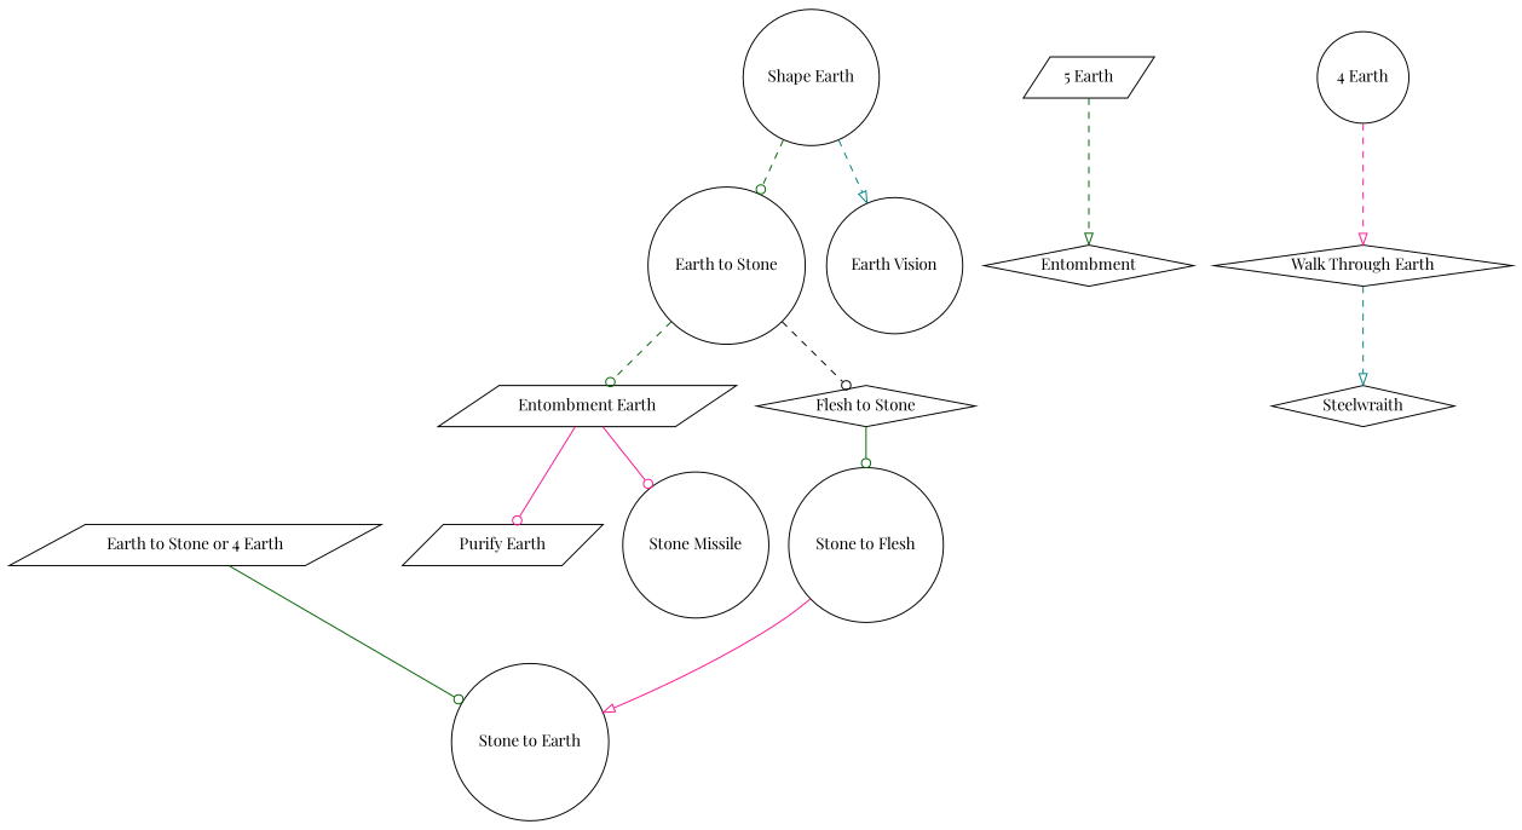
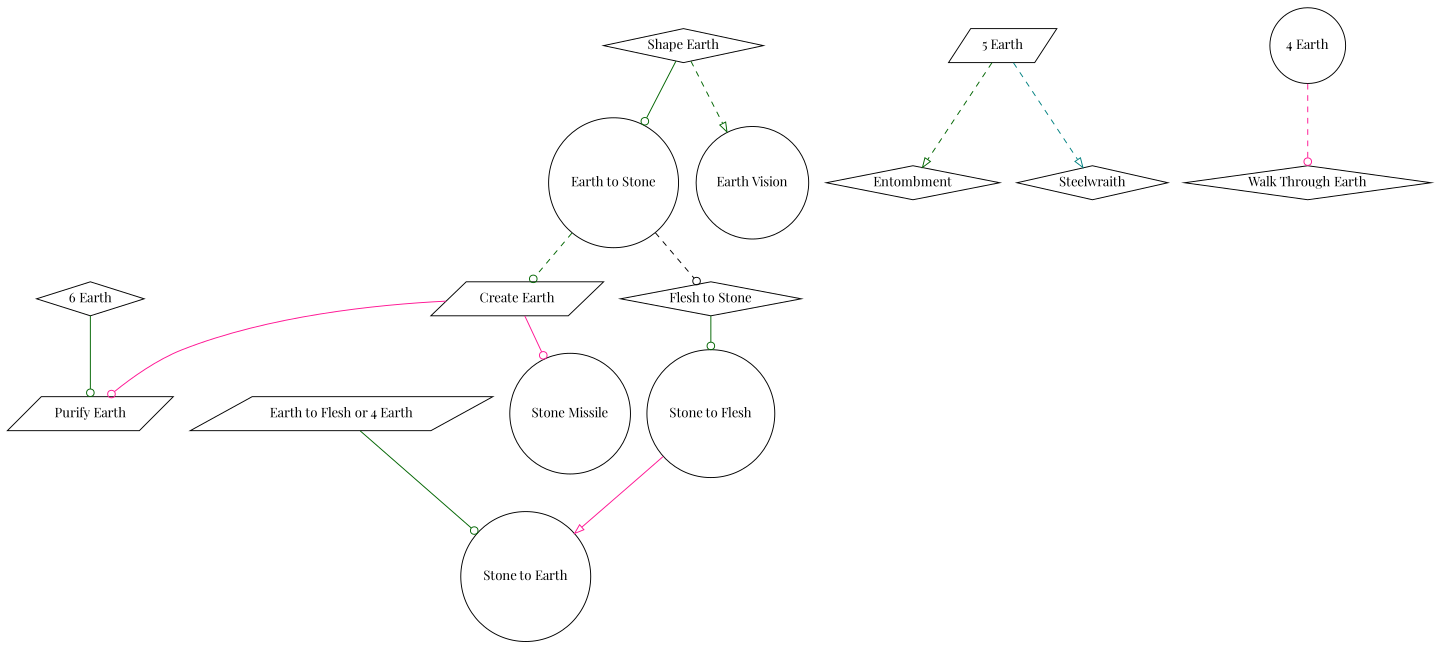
  digraph {
    fontname="Playfair Display"
    node [fontname="Playfair Display" shape=circle]
    edge [arrowhead=odot color=darkgreen fontname="Playfair Display" style=dashed]
-   "Create Earth" [shape=parallelogram label="Entombment Earth"]
+   "Create Earth" [shape=parallelogram]
    "Earth to Stone"
    "Flesh to Stone" [shape=diamond]
    "Purify Earth" [shape=parallelogram]
    "Stone Missile"
    "Stone to Flesh"
    "Stone to Earth"
-   "Shape Earth"
+   "Shape Earth" [shape=diamond]
    "Earth Vision"
    "5 Earth" [shape=parallelogram]
    Entombment [shape=diamond]
+   "6 Earth" [shape=diamond]
    "Walk Through Earth" [shape=diamond]
    Steelwraith [shape=diamond]
-   "Earth to Stone or 4 Earth" [shape=parallelogram]
+   "Earth to Stone or 4 Earth" [shape=parallelogram label="Earth to Flesh or 4 Earth"]
    "4 Earth"
    "Create Earth" -> "Purify Earth" [color=deeppink style=solid]
    "Create Earth" -> "Stone Missile" [color=deeppink style=solid]
    "Earth to Stone" -> "Create Earth"
    "Earth to Stone" -> "Flesh to Stone" [color=black]
    "Flesh to Stone" -> "Stone to Flesh" [style=solid]
    "Stone to Flesh" -> "Stone to Earth" [arrowhead=onormal color=deeppink style=solid]
-   "Shape Earth" -> "Earth to Stone"
-   "Shape Earth" -> "Earth Vision" [arrowhead=onormal color=teal]
+   "Shape Earth" -> "Earth to Stone" [style=solid]
+   "Shape Earth" -> "Earth Vision" [arrowhead=onormal]
    "5 Earth" -> Entombment [arrowhead=onormal]
-   "Walk Through Earth" -> Steelwraith [arrowhead=onormal color=teal]
+   "6 Earth" -> "Purify Earth" [style=solid]
+   "5 Earth" -> Steelwraith [arrowhead=onormal color=teal]
    "Earth to Stone or 4 Earth" -> "Stone to Earth" [style=solid]
-   "4 Earth" -> "Walk Through Earth" [arrowhead=onormal color=deeppink]
+   "4 Earth" -> "Walk Through Earth" [color=deeppink]
  }
